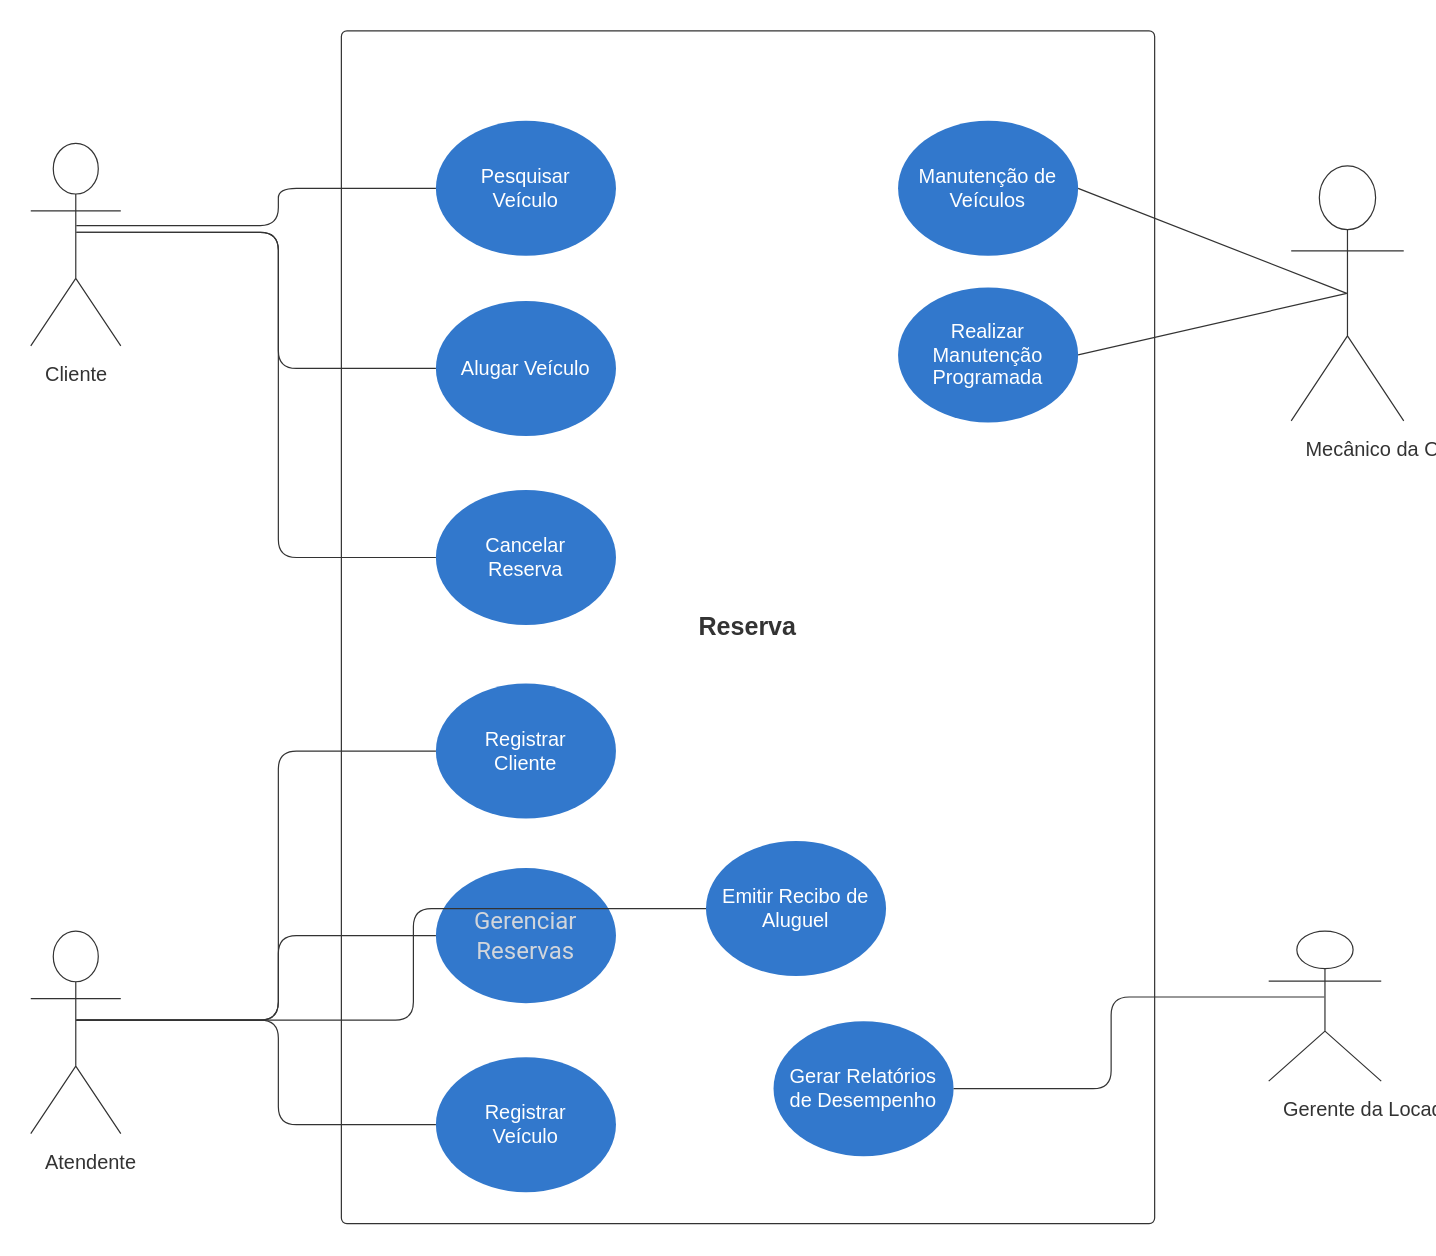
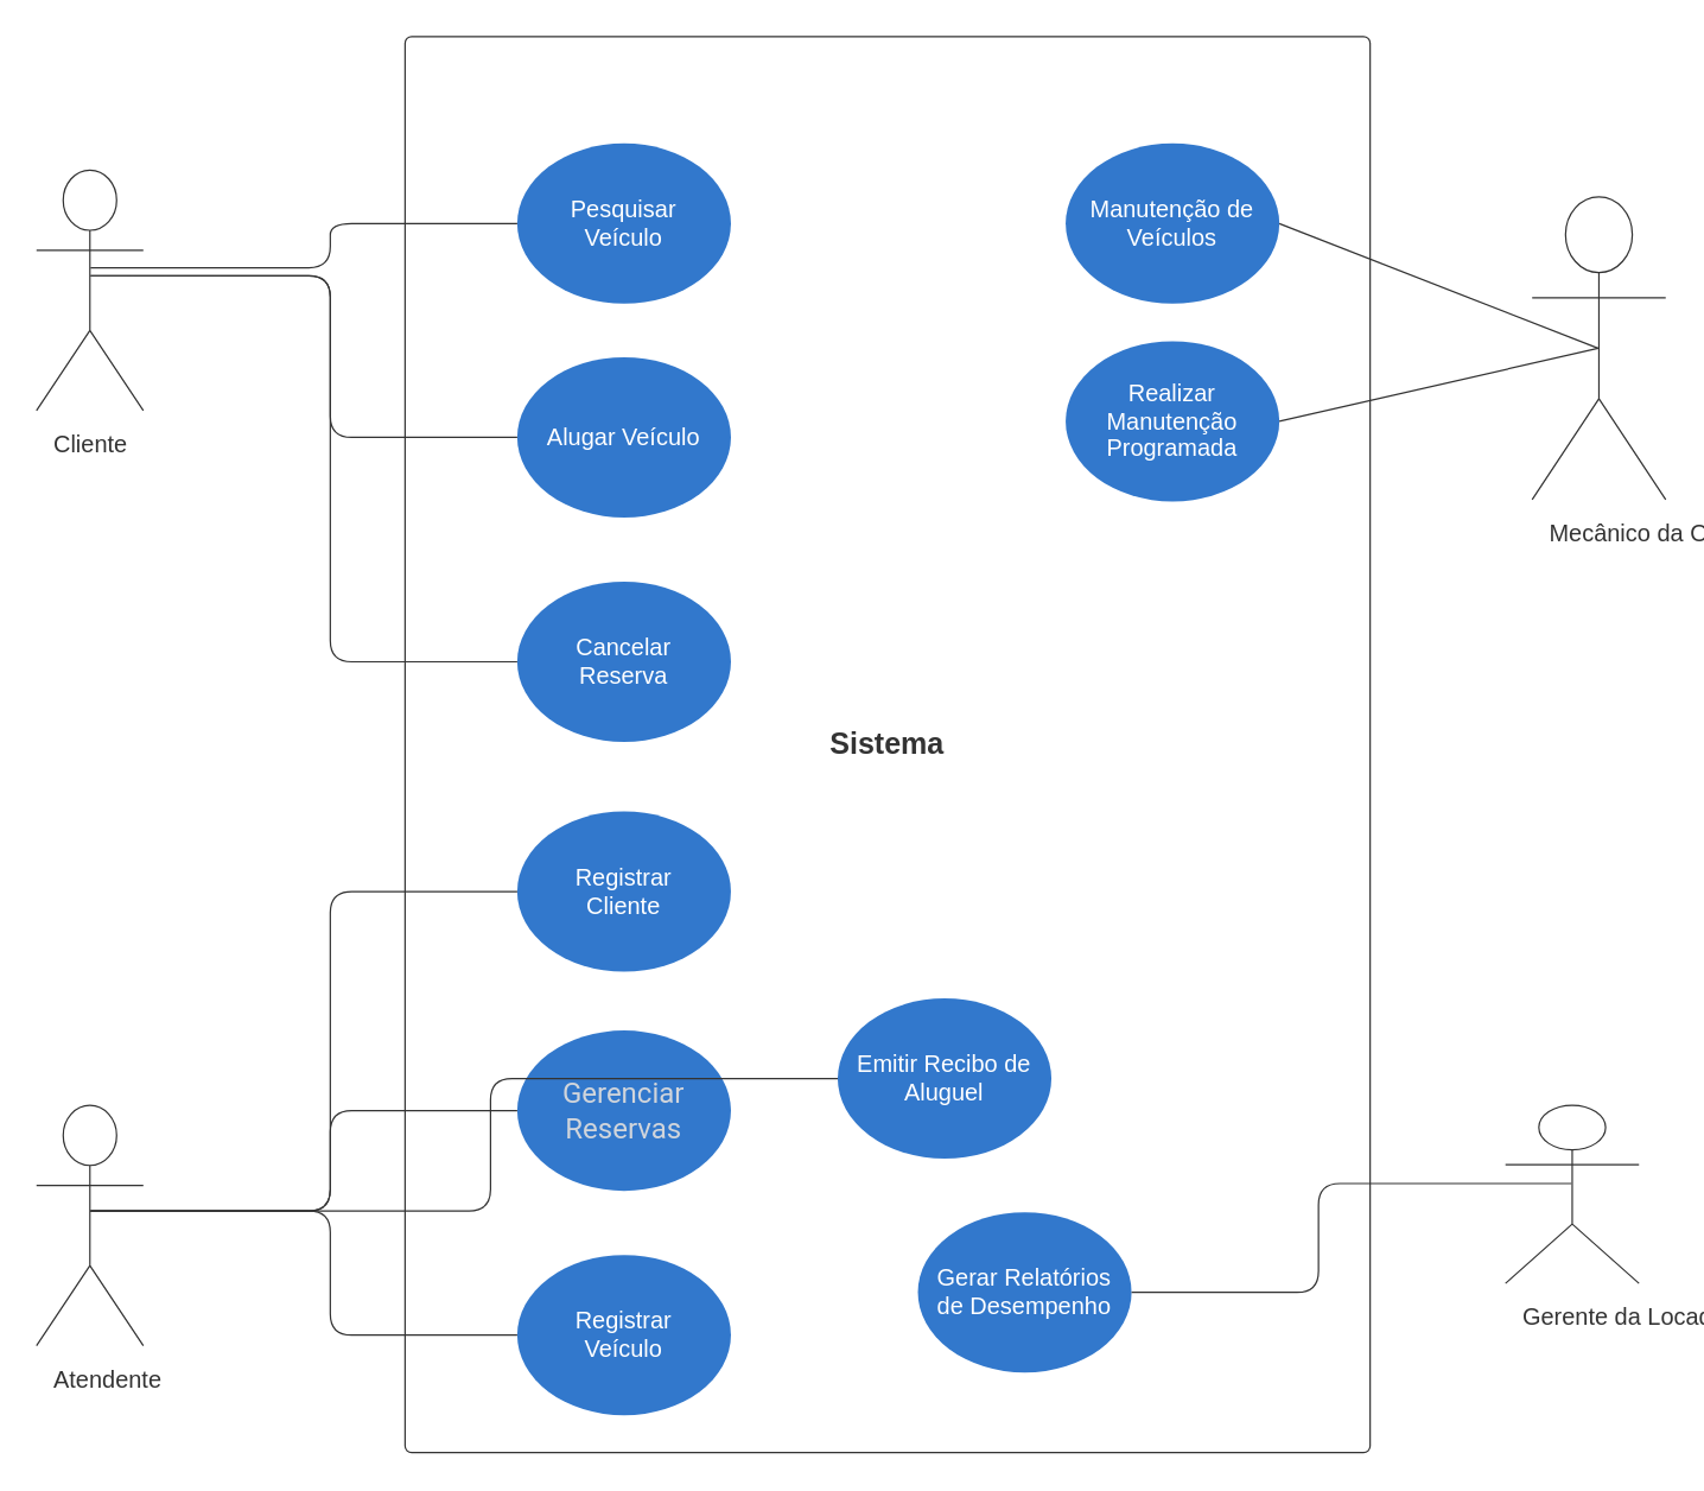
  <mxCell id="0" />
  <mxCell id="1" parent="0" />
  <mxCell id="2" value="Pesquisar Veículo" style="html=1;overflow=block;blockSpacing=1;whiteSpace=wrap;ellipse;fontSize=13.3;fontColor=#ffffff;spacingLeft=8.6;spacingRight=8.6;spacing=3.7;strokeOpacity=0;fillOpacity=100;rounded=1;absoluteArcSize=1;arcSize=7.5;fillColor=#3278cc;strokeWidth=0.8;lucidId=cAwfCthyY.md;" vertex="1" parent="1"><mxGeometry x="290" y="80" width="120" height="90" as="geometry" /></mxCell>
  <mxCell id="3" value="Alugar Veículo" style="html=1;overflow=block;blockSpacing=1;whiteSpace=wrap;ellipse;fontSize=13.3;fontColor=#ffffff;spacingLeft=8.6;spacingRight=8.6;spacing=3.7;strokeOpacity=0;fillOpacity=100;rounded=1;absoluteArcSize=1;arcSize=7.5;fillColor=#3278cc;strokeWidth=0.8;lucidId=cAwfn1UmM~92;" vertex="1" parent="1"><mxGeometry x="290" y="200" width="120" height="90" as="geometry" /></mxCell>
  <mxCell id="4" value="Registrar Cliente" style="html=1;overflow=block;blockSpacing=1;whiteSpace=wrap;ellipse;fontSize=13.3;fontColor=#ffffff;spacingLeft=8.6;spacingRight=8.6;spacing=3.7;strokeOpacity=0;fillOpacity=100;rounded=1;absoluteArcSize=1;arcSize=7.5;fillColor=#3278cc;strokeWidth=0.8;lucidId=cAwfm5dDjA3Q;" vertex="1" parent="1"><mxGeometry x="290" y="455" width="120" height="90" as="geometry" /></mxCell>
  <mxCell id="5" value="Gerenciar Reservas" style="html=1;overflow=block;blockSpacing=1;whiteSpace=wrap;ellipse;fontSize=16;fontFamily=Roboto;fontColor=#d1d5db;spacingLeft=8.6;spacingRight=8.6;spacing=3.7;strokeOpacity=0;fillOpacity=100;rounded=1;absoluteArcSize=1;arcSize=7.5;fillColor=#3278cc;strokeWidth=0.8;lucidId=cAwfXDwBvwwl;" vertex="1" parent="1"><mxGeometry x="290" y="578" width="120" height="90" as="geometry" /></mxCell>
  <mxCell id="6" value="Gerar Relatórios de Desempenho" style="html=1;overflow=block;blockSpacing=1;whiteSpace=wrap;ellipse;fontSize=13.3;fontColor=#ffffff;spacingLeft=8.6;spacingRight=8.6;spacing=3.7;strokeOpacity=0;fillOpacity=100;rounded=1;absoluteArcSize=1;arcSize=7.5;fillColor=#3278cc;strokeWidth=0.8;lucidId=cAwf.yAsq80J;" vertex="1" parent="1"><mxGeometry x="515" y="680" width="120" height="90" as="geometry" /></mxCell>
  <mxCell id="7" value="Cancelar Reserva" style="html=1;overflow=block;blockSpacing=1;whiteSpace=wrap;ellipse;fontSize=13.3;fontColor=#ffffff;spacingLeft=8.6;spacingRight=8.6;spacing=3.7;strokeOpacity=0;fillOpacity=100;rounded=1;absoluteArcSize=1;arcSize=7.5;fillColor=#3278cc;strokeWidth=0.8;lucidId=cAwfn6e7vSsn;" vertex="1" parent="1"><mxGeometry x="290" y="326" width="120" height="90" as="geometry" /></mxCell>
  <mxCell id="8" value="Realizar Manutenção Programada" style="html=1;overflow=block;blockSpacing=1;whiteSpace=wrap;ellipse;fontSize=13.3;fontColor=#ffffff;spacingLeft=8.6;spacingRight=8.6;spacing=3.7;strokeOpacity=0;fillOpacity=100;rounded=1;absoluteArcSize=1;arcSize=7.5;fillColor=#3278cc;strokeWidth=0.8;lucidId=cAwfGpVCeP2m;" vertex="1" parent="1"><mxGeometry x="598" y="191" width="120" height="90" as="geometry" /></mxCell>
  <mxCell id="9" value="Registrar Veículo" style="html=1;overflow=block;blockSpacing=1;whiteSpace=wrap;ellipse;fontSize=13.3;fontColor=#ffffff;spacingLeft=8.6;spacingRight=8.6;spacing=3.7;strokeOpacity=0;fillOpacity=100;rounded=1;absoluteArcSize=1;arcSize=7.5;fillColor=#3278cc;strokeWidth=0.8;lucidId=cAwfxqoZJivl;" vertex="1" parent="1"><mxGeometry x="290" y="704" width="120" height="90" as="geometry" /></mxCell>
  <mxCell id="10" value="Manutenção de Veículos" style="html=1;overflow=block;blockSpacing=1;whiteSpace=wrap;ellipse;fontSize=13.3;fontColor=#ffffff;spacingLeft=8.6;spacingRight=8.6;spacing=3.7;strokeOpacity=0;fillOpacity=100;rounded=1;absoluteArcSize=1;arcSize=7.5;fillColor=#3278cc;strokeWidth=0.8;lucidId=cAwfhuOL.hJR;" vertex="1" parent="1"><mxGeometry x="598" y="80" width="120" height="90" as="geometry" /></mxCell>
  <mxCell id="11" value="Emitir Recibo de Aluguel" style="html=1;overflow=block;blockSpacing=1;whiteSpace=wrap;ellipse;fontSize=13.3;fontColor=#ffffff;spacingLeft=8.6;spacingRight=8.6;spacing=3.7;strokeOpacity=0;fillOpacity=100;rounded=1;absoluteArcSize=1;arcSize=7.5;fillColor=#3278cc;strokeWidth=0.8;lucidId=cAwflG-iac7l;" vertex="1" parent="1"><mxGeometry x="470" y="560" width="120" height="90" as="geometry" /></mxCell>
  <mxCell id="12" value="" style="html=1;jettySize=18;whiteSpace=wrap;fontSize=13;fontFamily=Helvetica;strokeColor=#333333;strokeOpacity=100;strokeWidth=0.8;rounded=0;startArrow=none;endArrow=none;exitX=0.494;exitY=0.5;exitPerimeter=0;entryX=1;entryY=0.5;entryPerimeter=0;lucidId=cAwfIXtODCSv;" edge="1" parent="1" source="17" target="8"><mxGeometry width="100" height="100" relative="1" as="geometry"><Array as="points" /></mxGeometry></mxCell>
  <mxCell id="13" value="" style="html=1;jettySize=18;whiteSpace=wrap;fontSize=13;fontFamily=Helvetica;strokeColor=#333333;strokeOpacity=100;strokeWidth=0.8;rounded=0;startArrow=none;endArrow=none;exitX=0.494;exitY=0.5;exitPerimeter=0;entryX=1;entryY=0.5;entryPerimeter=0;lucidId=cAwfKhz1go3g;" edge="1" parent="1" source="17" target="10"><mxGeometry width="100" height="100" relative="1" as="geometry"><Array as="points" /></mxGeometry></mxCell>
  <mxCell id="14" value="Cliente" style="html=1;overflow=block;blockSpacing=1;shape=umlActor;labelPosition=center;verticalLabelPosition=bottom;verticalAlign=top;whiteSpace=nowrap;fontSize=13.3;fontFamily=Helvetica;fontColor=#333333;align=center;spacingLeft=8.6;spacingRight=8.6;spacingTop=9;spacing=3.7;strokeColor=#333333;strokeOpacity=100;rounded=1;absoluteArcSize=1;arcSize=7.5;fillColor=#ffffff;strokeWidth=0.8;lucidId=cAwfYFy0HbdJ;" vertex="1" parent="1"><mxGeometry x="20" y="95" width="60" height="135" as="geometry" /></mxCell>
  <mxCell id="15" value="Atendente" style="html=1;overflow=block;blockSpacing=1;shape=umlActor;labelPosition=center;verticalLabelPosition=bottom;verticalAlign=top;whiteSpace=nowrap;fontSize=13.3;fontFamily=Helvetica;fontColor=#333333;align=center;spacingLeft=8.6;spacingRight=8.6;spacingTop=9;spacing=3.7;strokeColor=#333333;strokeOpacity=100;rounded=1;absoluteArcSize=1;arcSize=7.5;fillColor=#ffffff;strokeWidth=0.8;lucidId=cAwfwv27CiTl;" vertex="1" parent="1"><mxGeometry x="20" y="620" width="60" height="135" as="geometry" /></mxCell>
  <mxCell id="16" value="Gerente da Locadora" style="html=1;overflow=block;blockSpacing=1;shape=umlActor;labelPosition=center;verticalLabelPosition=bottom;verticalAlign=top;whiteSpace=nowrap;fontSize=13.3;fontFamily=Helvetica;fontColor=#333333;align=center;spacingLeft=8.6;spacingRight=8.6;spacingTop=9;spacing=3.7;strokeColor=#333333;strokeOpacity=100;rounded=1;absoluteArcSize=1;arcSize=7.5;fillColor=#ffffff;strokeWidth=0.8;lucidId=cAwf_AFQUVsl;" vertex="1" parent="1"><mxGeometry x="845" y="620" width="75" height="100" as="geometry" /></mxCell>
  <mxCell id="17" value="Mecânico da Oficina" style="html=1;overflow=block;blockSpacing=1;shape=umlActor;labelPosition=center;verticalLabelPosition=bottom;verticalAlign=top;whiteSpace=nowrap;fontSize=13.3;fontFamily=Helvetica;fontColor=#333333;align=center;spacingLeft=8.6;spacingRight=8.6;spacingTop=9;spacing=3.7;strokeColor=#333333;strokeOpacity=100;rounded=1;absoluteArcSize=1;arcSize=7.5;fillColor=#ffffff;strokeWidth=0.8;lucidId=cAwfv_h~__xW;" vertex="1" parent="1"><mxGeometry x="860" y="110" width="75" height="170" as="geometry" /></mxCell>
- <mxCell id="18" value="Reserva" style="html=1;overflow=block;blockSpacing=1;whiteSpace=wrap;container=1;pointerEvents=0;collapsible=0;recursiveResize=0;fontSize=16.7;fontColor=#333333;fontStyle=1;align=center;spacingLeft=8.6;spacingRight=8.6;spacing=0;strokeColor=#333333;strokeOpacity=100;fillOpacity=0;rounded=1;absoluteArcSize=1;arcSize=7.5;fillColor=#000000;strokeWidth=0.8;lucidId=8KXMEom1bBDY;" vertex="1" parent="1"><mxGeometry x="227" y="20" width="542" height="795" as="geometry" /></mxCell>
+ <mxCell id="18" value="Sistema" style="html=1;overflow=block;blockSpacing=1;whiteSpace=wrap;container=1;pointerEvents=0;collapsible=0;recursiveResize=0;fontSize=16.7;fontColor=#333333;fontStyle=1;align=center;spacingLeft=8.6;spacingRight=8.6;spacing=0;strokeColor=#333333;strokeOpacity=100;fillOpacity=0;rounded=1;absoluteArcSize=1;arcSize=7.5;fillColor=#000000;strokeWidth=0.8;lucidId=8KXMEom1bBDY;" vertex="1" parent="1"><mxGeometry x="227" y="20" width="542" height="795" as="geometry" /></mxCell>
  <mxCell id="19" value="" style="html=1;jettySize=18;whiteSpace=wrap;fontSize=13;strokeColor=#333333;strokeOpacity=100;strokeWidth=0.8;rounded=1;arcSize=24;edgeStyle=orthogonalEdgeStyle;startArrow=none;endArrow=none;exitX=0.506;exitY=0.406;exitPerimeter=0;entryX=0;entryY=0.5;entryPerimeter=0;lucidId=G0MIQMOkzJN_;" edge="1" parent="1" source="14" target="2"><mxGeometry width="100" height="100" relative="1" as="geometry"><Array as="points" /></mxGeometry></mxCell>
  <mxCell id="20" value="" style="html=1;jettySize=18;whiteSpace=wrap;fontSize=13;strokeColor=#333333;strokeOpacity=100;strokeWidth=0.8;rounded=1;arcSize=24;edgeStyle=orthogonalEdgeStyle;startArrow=none;endArrow=none;exitX=0.506;exitY=0.439;exitPerimeter=0;entryX=0;entryY=0.5;entryPerimeter=0;lucidId=IcNIpxG87Upk;" edge="1" parent="1" source="14" target="3"><mxGeometry width="100" height="100" relative="1" as="geometry"><Array as="points" /></mxGeometry></mxCell>
  <mxCell id="21" value="" style="html=1;jettySize=18;whiteSpace=wrap;fontSize=13;strokeColor=#333333;strokeOpacity=100;strokeWidth=0.8;rounded=1;arcSize=24;edgeStyle=orthogonalEdgeStyle;startArrow=none;endArrow=none;exitX=0.506;exitY=0.439;exitPerimeter=0;entryX=0;entryY=0.5;entryPerimeter=0;lucidId=RcNIflMd2TK0;" edge="1" parent="1" source="14" target="7"><mxGeometry width="100" height="100" relative="1" as="geometry"><Array as="points" /></mxGeometry></mxCell>
  <mxCell id="22" value="" style="html=1;jettySize=18;whiteSpace=wrap;fontSize=13;strokeColor=#333333;strokeOpacity=100;strokeWidth=0.8;rounded=1;arcSize=24;edgeStyle=orthogonalEdgeStyle;startArrow=none;endArrow=none;exitX=0.506;exitY=0.439;exitPerimeter=0;entryX=0;entryY=0.5;entryPerimeter=0;lucidId=8hNIGwsoaXKO;" edge="1" parent="1" source="15" target="5"><mxGeometry width="100" height="100" relative="1" as="geometry"><Array as="points" /></mxGeometry></mxCell>
  <mxCell id="23" value="" style="html=1;jettySize=18;whiteSpace=wrap;fontSize=13;strokeColor=#333333;strokeOpacity=100;strokeWidth=0.8;rounded=1;arcSize=24;edgeStyle=orthogonalEdgeStyle;startArrow=none;endArrow=none;exitX=0.506;exitY=0.439;exitPerimeter=0;entryX=0;entryY=0.5;entryPerimeter=0;lucidId=AiNIJL.accLW;" edge="1" parent="1" source="15" target="4"><mxGeometry width="100" height="100" relative="1" as="geometry"><Array as="points" /></mxGeometry></mxCell>
  <mxCell id="24" value="" style="html=1;jettySize=18;whiteSpace=wrap;fontSize=13;strokeColor=#333333;strokeOpacity=100;strokeWidth=0.8;rounded=1;arcSize=24;edgeStyle=orthogonalEdgeStyle;startArrow=none;endArrow=none;exitX=0.506;exitY=0.439;exitPerimeter=0;entryX=0;entryY=0.5;entryPerimeter=0;lucidId=4iNIMb.sjzeM;" edge="1" parent="1" source="15" target="11"><mxGeometry width="100" height="100" relative="1" as="geometry"><Array as="points" /></mxGeometry></mxCell>
  <mxCell id="25" value="" style="html=1;jettySize=18;whiteSpace=wrap;fontSize=13;strokeColor=#333333;strokeOpacity=100;strokeWidth=0.8;rounded=1;arcSize=24;edgeStyle=orthogonalEdgeStyle;startArrow=none;endArrow=none;exitX=0.506;exitY=0.439;exitPerimeter=0;entryX=0;entryY=0.5;entryPerimeter=0;lucidId=rjNIALCFc4VQ;" edge="1" parent="1" source="15" target="9"><mxGeometry width="100" height="100" relative="1" as="geometry"><Array as="points" /></mxGeometry></mxCell>
  <mxCell id="26" value="" style="html=1;jettySize=18;whiteSpace=wrap;fontSize=13;strokeColor=#333333;strokeOpacity=100;strokeWidth=0.8;rounded=1;arcSize=24;edgeStyle=orthogonalEdgeStyle;startArrow=none;endArrow=none;exitX=0.494;exitY=0.439;exitPerimeter=0;entryX=1;entryY=0.5;entryPerimeter=0;lucidId=gkNI_TexjO67;" edge="1" parent="1" source="16" target="6"><mxGeometry width="100" height="100" relative="1" as="geometry"><Array as="points" /></mxGeometry></mxCell>
